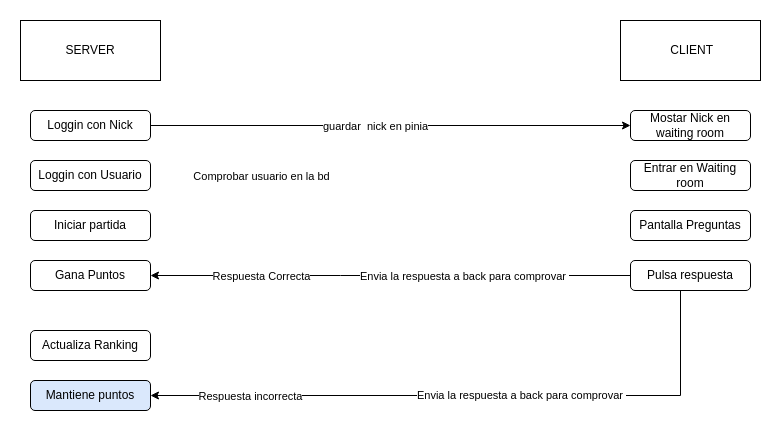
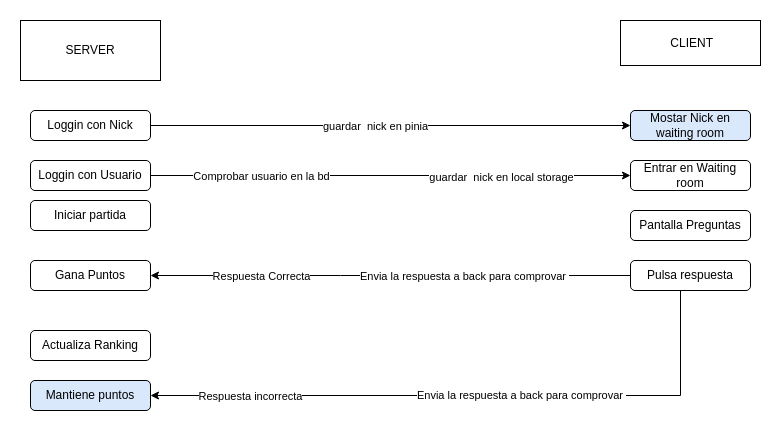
  <mxCell id="0" />
  <mxCell id="1" parent="0" />
  <mxCell id="2" value="SERVER" style="rounded=0;whiteSpace=wrap;html=1;" vertex="1" parent="1"><mxGeometry x="20" y="20" width="140" height="60" as="geometry" /></mxCell>
- <mxCell id="3" value="&amp;nbsp;CLIENT" style="rounded=0;whiteSpace=wrap;html=1;" vertex="1" parent="1"><mxGeometry x="620" y="20" width="140" height="60" as="geometry" /></mxCell>
- <mxCell id="4" value="Iniciar partida" style="rounded=1;whiteSpace=wrap;html=1;" vertex="1" parent="1"><mxGeometry x="30" y="210" width="120" height="30" as="geometry" /></mxCell>
+ <mxCell id="3" value="&amp;nbsp;CLIENT" style="rounded=0;whiteSpace=wrap;html=1;" vertex="1" parent="1"><mxGeometry x="620" y="20" width="140" height="45" as="geometry" /></mxCell>
+ <mxCell id="4" value="Iniciar partida" style="rounded=1;whiteSpace=wrap;html=1;" vertex="1" parent="1"><mxGeometry x="30" y="200" width="120" height="30" as="geometry" /></mxCell>
  <mxCell id="5" value="Pantalla Preguntas" style="rounded=1;whiteSpace=wrap;html=1;" vertex="1" parent="1"><mxGeometry x="630" y="210" width="120" height="30" as="geometry" /></mxCell>
  <mxCell id="6" style="edgeStyle=orthogonalEdgeStyle;rounded=0;orthogonalLoop=1;jettySize=auto;html=1;entryX=0;entryY=0.5;entryDx=0;entryDy=0;" edge="1" parent="1" source="8" target="9"><mxGeometry relative="1" as="geometry" /></mxCell>
  <mxCell id="7" value="guardar&amp;nbsp; nick en pinia" style="edgeLabel;html=1;align=center;verticalAlign=middle;resizable=0;points=[];" vertex="1" connectable="0" parent="6"><mxGeometry x="0.125" y="2" relative="1" as="geometry"><mxPoint x="-46" y="2" as="offset" /></mxGeometry></mxCell>
  <mxCell id="8" value="Loggin con Nick" style="rounded=1;whiteSpace=wrap;html=1;" vertex="1" parent="1"><mxGeometry x="30" y="110" width="120" height="30" as="geometry" /></mxCell>
- <mxCell id="9" value="Mostar Nick en waiting room" style="rounded=1;whiteSpace=wrap;html=1;" vertex="1" parent="1"><mxGeometry x="630" y="110" width="120" height="30" as="geometry" /></mxCell>
+ <mxCell id="9" value="Mostar Nick en waiting room" style="rounded=1;whiteSpace=wrap;html=1;fillColor=#dae8fc;" vertex="1" parent="1"><mxGeometry x="630" y="110" width="120" height="30" as="geometry" /></mxCell>
+ <mxCell id="10" style="edgeStyle=orthogonalEdgeStyle;rounded=0;orthogonalLoop=1;jettySize=auto;html=1;entryX=0;entryY=0.5;entryDx=0;entryDy=0;" edge="1" parent="1" source="12" target="13"><mxGeometry relative="1" as="geometry" /></mxCell>
+ <mxCell id="11" value="guardar&amp;nbsp; nick en local storage" style="edgeLabel;html=1;align=center;verticalAlign=middle;resizable=0;points=[];" vertex="1" connectable="0" parent="10"><mxGeometry x="0.125" y="2" relative="1" as="geometry"><mxPoint x="80" y="3" as="offset" /></mxGeometry></mxCell>
  <mxCell id="12" value="Loggin con Usuario" style="rounded=1;whiteSpace=wrap;html=1;" vertex="1" parent="1"><mxGeometry x="30" y="160" width="120" height="30" as="geometry" /></mxCell>
  <mxCell id="13" value="Entrar en Waiting room" style="rounded=1;whiteSpace=wrap;html=1;" vertex="1" parent="1"><mxGeometry x="630" y="160" width="120" height="30" as="geometry" /></mxCell>
  <mxCell id="14" value="Comprobar usuario en la bd" style="edgeLabel;html=1;align=center;verticalAlign=middle;resizable=0;points=[];" vertex="1" connectable="0" parent="1"><mxGeometry x="260" y="175" as="geometry" /></mxCell>
  <mxCell id="15" style="edgeStyle=orthogonalEdgeStyle;rounded=0;orthogonalLoop=1;jettySize=auto;html=1;entryX=1;entryY=0.5;entryDx=0;entryDy=0;" edge="1" parent="1" source="17" target="18"><mxGeometry relative="1" as="geometry"><Array as="points"><mxPoint x="680" y="395" /></Array></mxGeometry></mxCell>
  <mxCell id="16" value="Respuesta incorrecta" style="edgeLabel;html=1;align=center;verticalAlign=middle;resizable=0;points=[];" vertex="1" connectable="0" parent="15"><mxGeometry x="0.769" y="-1" relative="1" as="geometry"><mxPoint x="26" y="1" as="offset" /></mxGeometry></mxCell>
  <mxCell id="17" value="Pulsa respuesta" style="rounded=1;whiteSpace=wrap;html=1;" vertex="1" parent="1"><mxGeometry x="630" y="260" width="120" height="30" as="geometry" /></mxCell>
  <mxCell id="18" value="Mantiene puntos" style="rounded=1;whiteSpace=wrap;html=1;fillColor=#dae8fc;" vertex="1" parent="1"><mxGeometry x="30" y="380" width="120" height="30" as="geometry" /></mxCell>
  <mxCell id="19" value="Envia la respuesta a back para comprovar&amp;nbsp;" style="edgeLabel;html=1;align=center;verticalAlign=middle;resizable=0;points=[];" vertex="1" connectable="0" parent="1"><mxGeometry x="520.004" y="394.998" as="geometry" /></mxCell>
  <mxCell id="20" value="" style="edgeStyle=orthogonalEdgeStyle;rounded=0;orthogonalLoop=1;jettySize=auto;html=1;" edge="1" parent="1" source="17" target="22"><mxGeometry relative="1" as="geometry"><mxPoint x="150" y="275" as="targetPoint" /><mxPoint x="630" y="275" as="sourcePoint" /><Array as="points"><mxPoint x="340" y="275" /><mxPoint x="340" y="275" /></Array></mxGeometry></mxCell>
  <mxCell id="21" value="Envia la respuesta a back para comprovar&amp;nbsp;" style="edgeLabel;html=1;align=center;verticalAlign=middle;resizable=0;points=[];" vertex="1" connectable="0" parent="20"><mxGeometry x="-0.23" y="-1" relative="1" as="geometry"><mxPoint x="18" y="1" as="offset" /></mxGeometry></mxCell>
  <mxCell id="22" value="Gana Puntos" style="rounded=1;whiteSpace=wrap;html=1;" vertex="1" parent="1"><mxGeometry x="30" y="260" width="120" height="30" as="geometry" /></mxCell>
  <mxCell id="23" value="Respuesta Correcta" style="edgeLabel;html=1;align=center;verticalAlign=middle;resizable=0;points=[];" vertex="1" connectable="0" parent="1"><mxGeometry x="260" y="275" as="geometry" /></mxCell>
  <mxCell id="24" value="Actualiza Ranking" style="rounded=1;whiteSpace=wrap;html=1;" vertex="1" parent="1"><mxGeometry x="30" y="330" width="120" height="30" as="geometry" /></mxCell>
